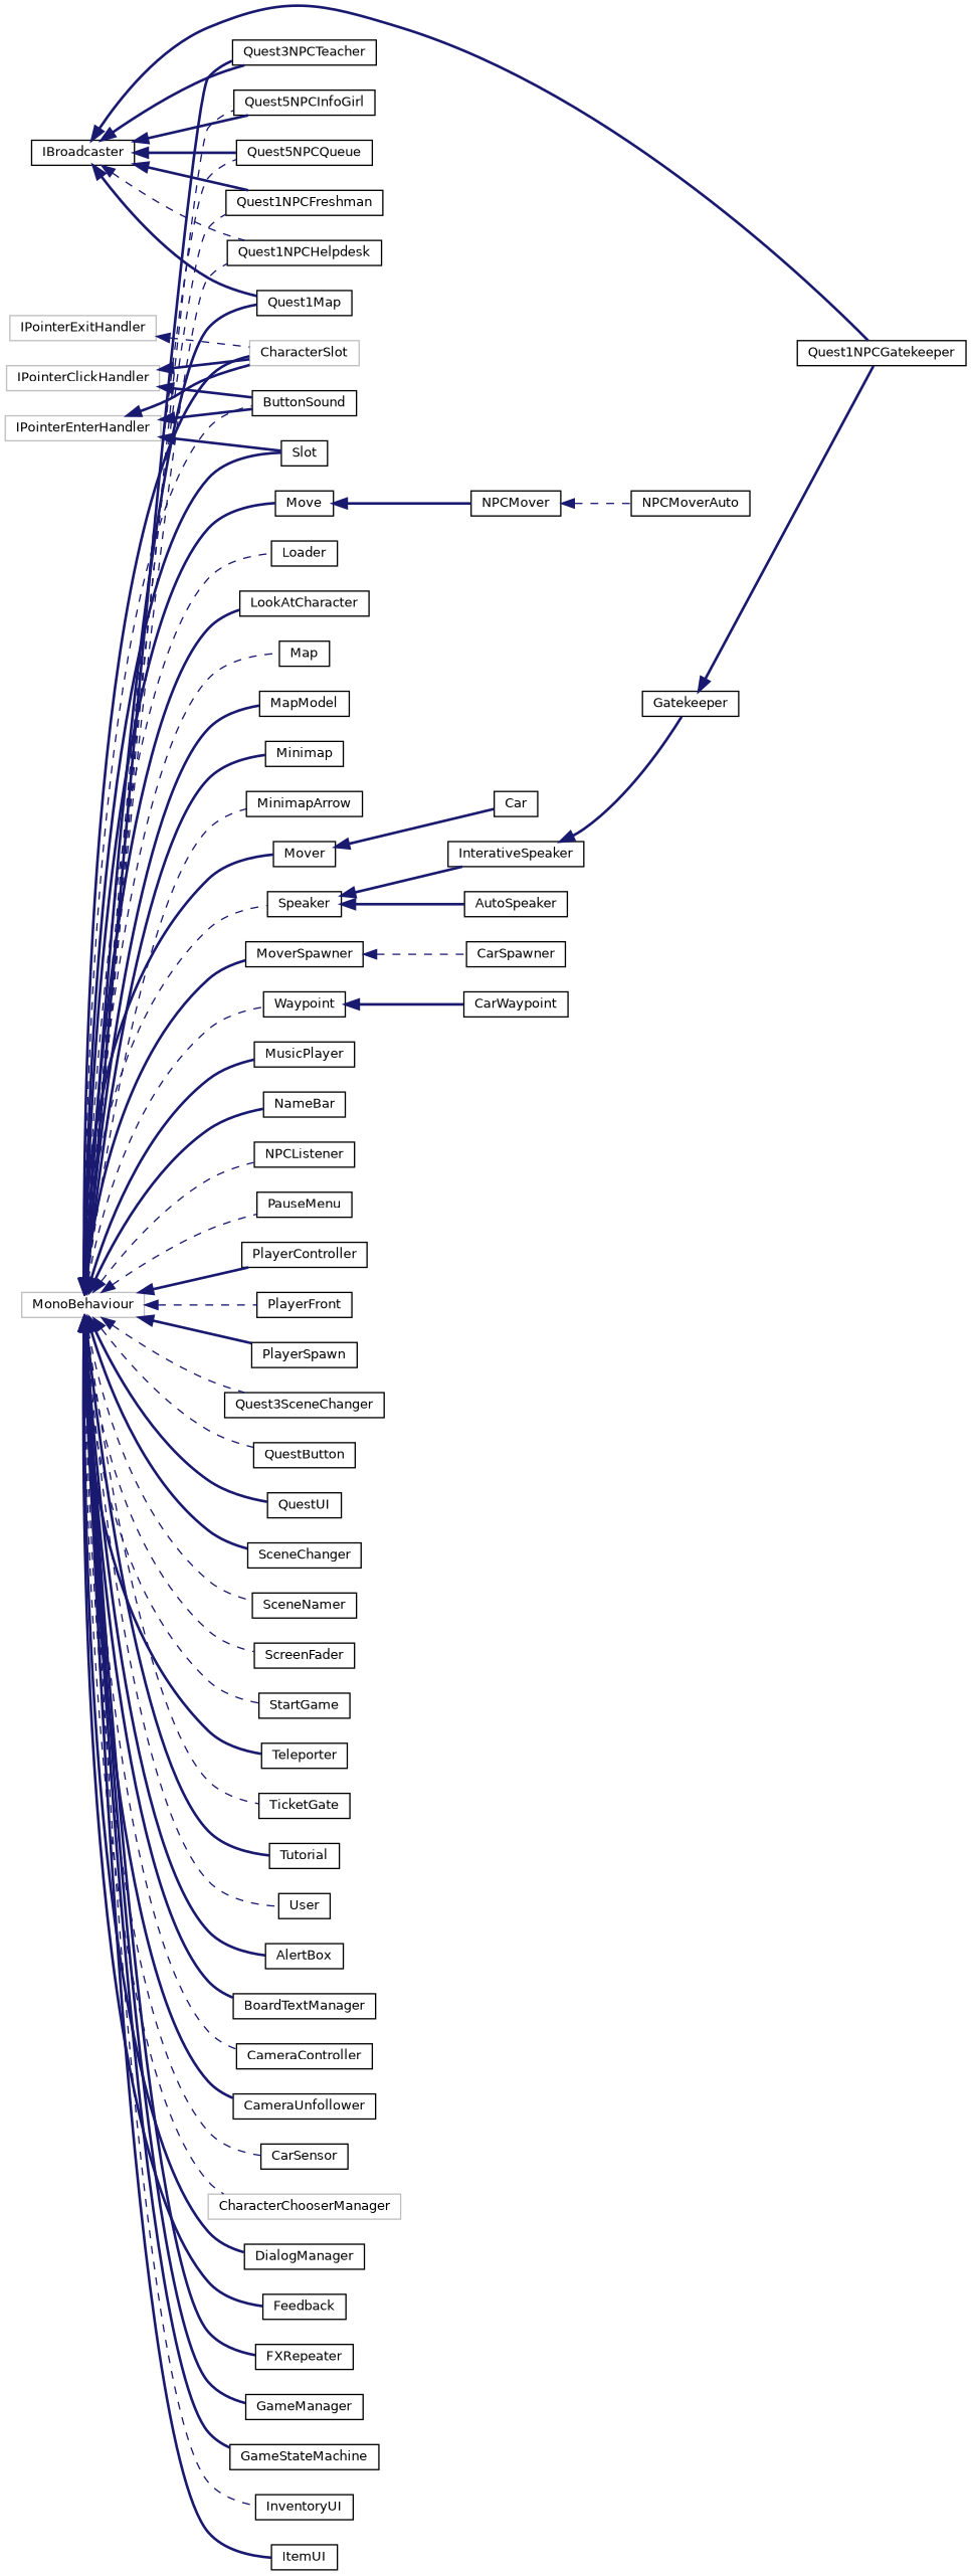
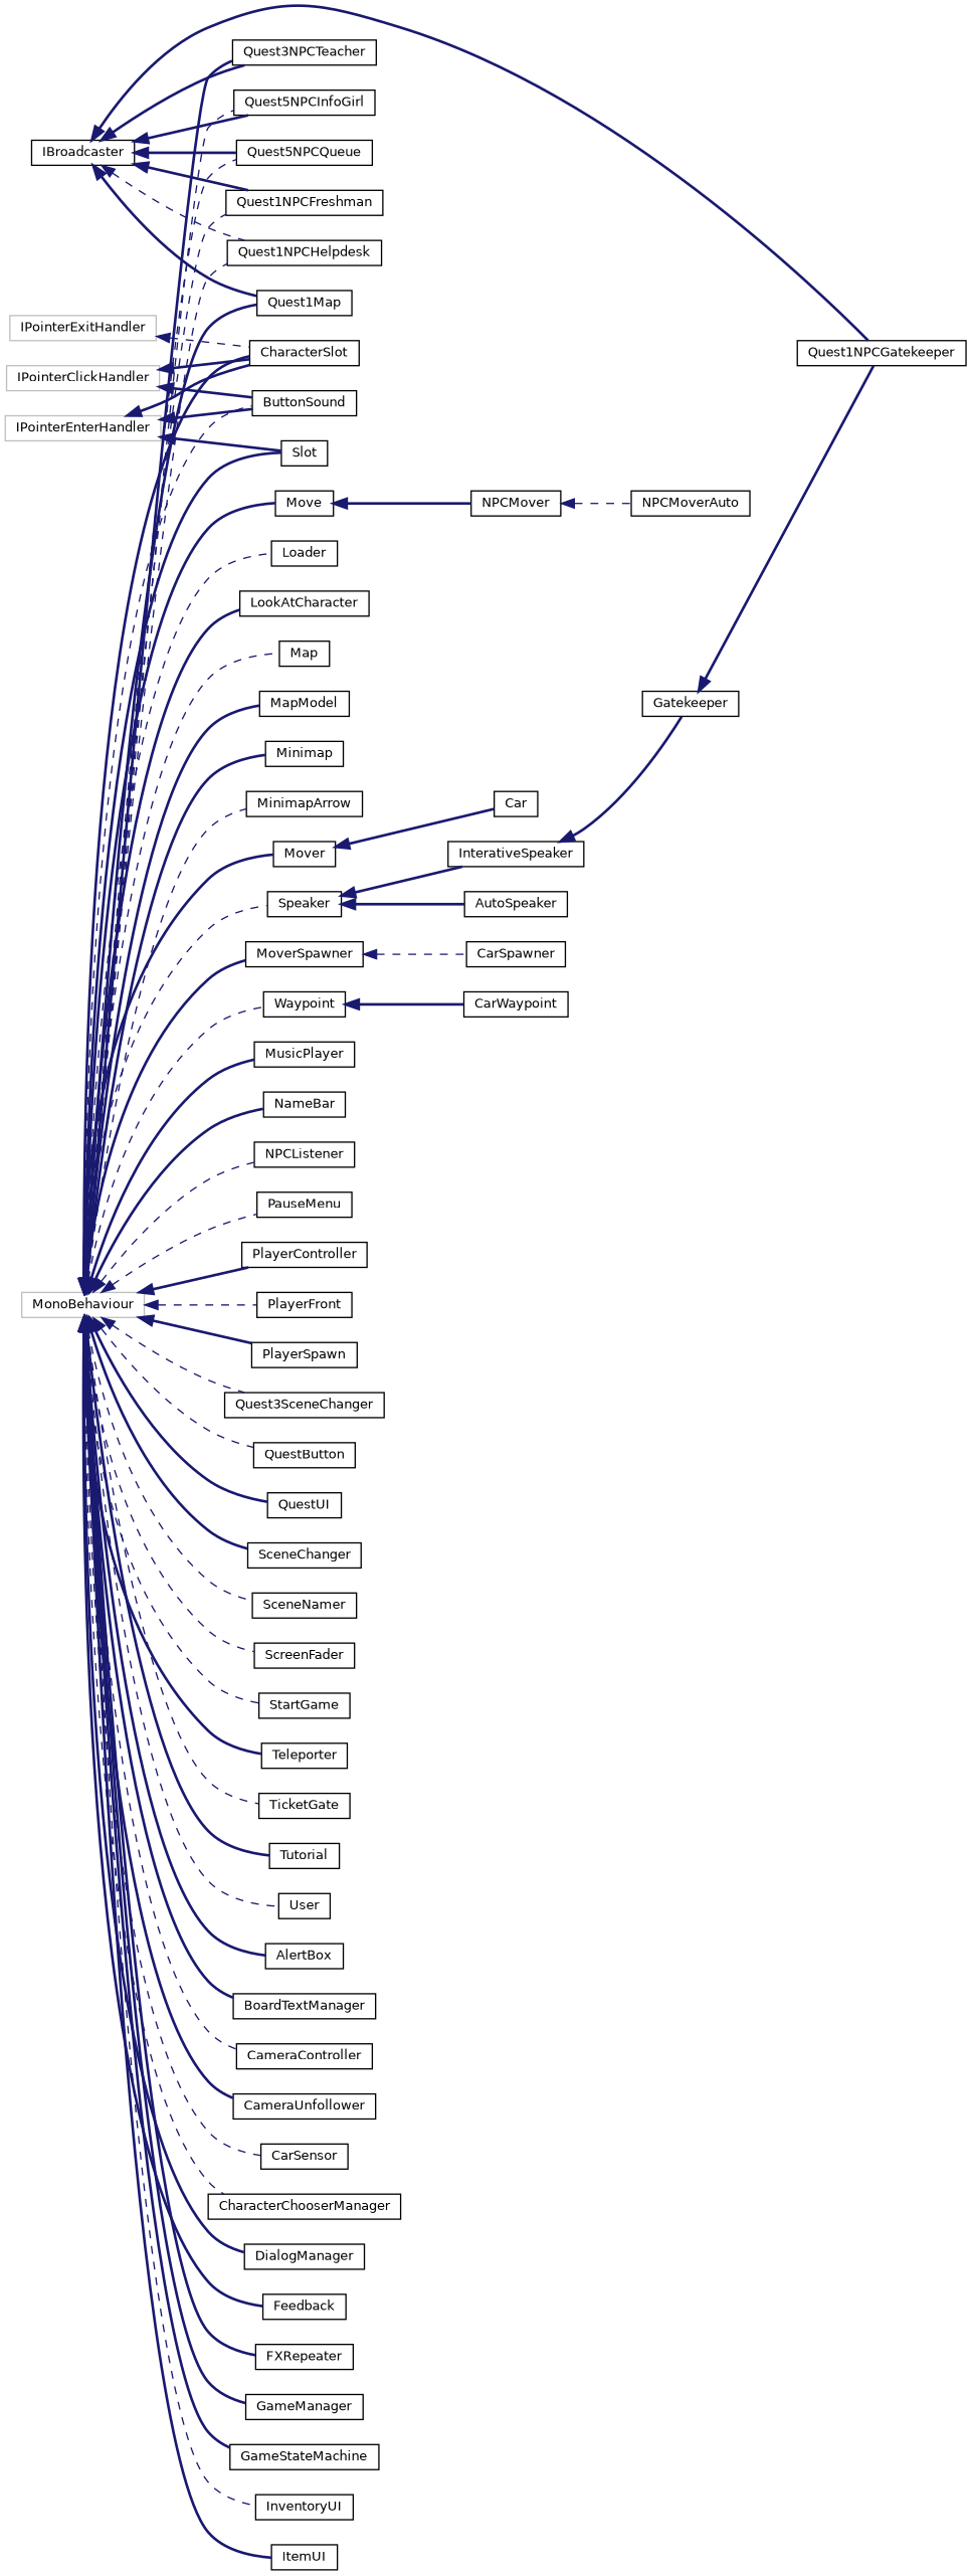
  digraph {
    rankdir=LR
    node [color=black fillcolor=white fontname=Helvetica fontsize=10 shape=record style=filled]
    edge [color=midnightblue dir=back fontname=Helvetica fontsize=10 labelfontname=Helvetica labelfontsize=10 style=bold]
    n1 [height=0.2 label=IBroadcaster width=0.4]
    n2 [height=0.2 label=Quest1NPCFreshman width=0.4]
    n3 [height=0.2 label=Quest1NPCGatekeeper width=0.4]
    n4 [height=0.2 label=Quest1NPCHelpdesk width=0.4]
    n5 [height=0.2 label=Quest1Map width=0.4]
    n6 [height=0.2 label=Quest3NPCTeacher width=0.4]
    n7 [height=0.2 label=Quest5NPCInfoGirl width=0.4]
    n8 [height=0.2 label=Quest5NPCQueue width=0.4]
    n9 [color=grey75 height=0.2 label=IPointerClickHandler width=0.4]
    n10 [height=0.2 label=ButtonSound width=0.4]
-   n11 [color=grey75 height=0.2 label=CharacterSlot width=0.4]
+   n11 [height=0.2 label=CharacterSlot width=0.4]
    n12 [color=grey75 height=0.2 label=IPointerEnterHandler width=0.4]
    n13 [height=0.2 label=Slot width=0.4]
    n14 [color=grey75 height=0.2 label=IPointerExitHandler width=0.4]
    n15 [color=grey75 height=0.2 label=MonoBehaviour width=0.4]
    n16 [height=0.2 label=AlertBox width=0.4]
    n17 [height=0.2 label=BoardTextManager width=0.4]
    n18 [height=0.2 label=CameraController width=0.4]
    n19 [height=0.2 label=CameraUnfollower width=0.4]
    n20 [height=0.2 label=CarSensor width=0.4]
-   n21 [color=grey75 height=0.2 label=CharacterChooserManager width=0.4]
+   n21 [height=0.2 label=CharacterChooserManager width=0.4]
    n22 [height=0.2 label=DialogManager width=0.4]
    n23 [height=0.2 label=Feedback width=0.4]
    n24 [height=0.2 label=FXRepeater width=0.4]
    n25 [height=0.2 label=GameManager width=0.4]
    n26 [height=0.2 label=GameStateMachine width=0.4]
    n27 [height=0.2 label=InventoryUI width=0.4]
    n28 [height=0.2 label=ItemUI width=0.4]
    n29 [height=0.2 label=Loader width=0.4]
    n30 [height=0.2 label=LookAtCharacter width=0.4]
    n31 [height=0.2 label=Map width=0.4]
    n32 [height=0.2 label=MapModel width=0.4]
    n33 [height=0.2 label=Minimap width=0.4]
    n34 [height=0.2 label=MinimapArrow width=0.4]
    n35 [height=0.2 label=Move width=0.4]
    n36 [height=0.2 label=Mover width=0.4]
    n37 [height=0.2 label=MoverSpawner width=0.4]
    n38 [height=0.2 label=MusicPlayer width=0.4]
    n39 [height=0.2 label=NameBar width=0.4]
    n40 [height=0.2 label=NPCListener width=0.4]
    n41 [height=0.2 label=PauseMenu width=0.4]
    n42 [height=0.2 label=PlayerController width=0.4]
    n43 [height=0.2 label=PlayerFront width=0.4]
    n44 [height=0.2 label=PlayerSpawn width=0.4]
    n45 [height=0.2 label=Quest3SceneChanger width=0.4]
    n46 [height=0.2 label=QuestButton width=0.4]
    n47 [height=0.2 label=QuestUI width=0.4]
    n48 [height=0.2 label=SceneChanger width=0.4]
    n49 [height=0.2 label=SceneNamer width=0.4]
    n50 [height=0.2 label=ScreenFader width=0.4]
    n51 [height=0.2 label=Speaker width=0.4]
    n52 [height=0.2 label=StartGame width=0.4]
    n53 [height=0.2 label=Teleporter width=0.4]
    n54 [height=0.2 label=TicketGate width=0.4]
    n55 [height=0.2 label=Tutorial width=0.4]
    n56 [height=0.2 label=User width=0.4]
    n57 [height=0.2 label=Waypoint width=0.4]
    n58 [height=0.2 label=NPCMover width=0.4]
    n59 [height=0.2 label=Car width=0.4]
    n60 [height=0.2 label=CarSpawner width=0.4]
    n61 [height=0.2 label=AutoSpeaker width=0.4]
    n62 [height=0.2 label=InterativeSpeaker width=0.4]
    n63 [height=0.2 label=CarWaypoint width=0.4]
    n64 [height=0.2 label=NPCMoverAuto width=0.4]
    n65 [height=0.2 label=Gatekeeper width=0.4]
    n1 -> n2
    n1 -> n3
    n1 -> n4 [style=dashed]
    n1 -> n5
    n1 -> n6
    n1 -> n7
    n1 -> n8
    n9 -> n10
    n9 -> n11
    n12 -> n10
    n12 -> n11
    n12 -> n13
    n14 -> n11 [style=dashed]
    n15 -> n2 [style=dashed]
    n15 -> n4 [style=dashed]
    n15 -> n5
    n15 -> n6
    n15 -> n7 [style=dashed]
    n15 -> n8 [style=dashed]
    n15 -> n10 [style=dashed]
    n15 -> n11
    n15 -> n13
    n15 -> n16
    n15 -> n17
    n15 -> n18 [style=dashed]
    n15 -> n19
    n15 -> n20 [style=dashed]
    n15 -> n21 [style=dashed]
    n15 -> n22
    n15 -> n23
    n15 -> n24
    n15 -> n25
    n15 -> n26
    n15 -> n27 [style=dashed]
    n15 -> n28
    n15 -> n29 [style=dashed]
    n15 -> n30
    n15 -> n31 [style=dashed]
    n15 -> n32
    n15 -> n33
    n15 -> n34 [style=dashed]
    n15 -> n35
    n15 -> n36
    n15 -> n37
    n15 -> n38
    n15 -> n39
    n15 -> n40 [style=dashed]
    n15 -> n41 [style=dashed]
    n15 -> n42
    n15 -> n43 [style=dashed]
    n15 -> n44
    n15 -> n45 [style=dashed]
    n15 -> n46 [style=dashed]
    n15 -> n47
    n15 -> n48
    n15 -> n49 [style=dashed]
    n15 -> n50 [style=dashed]
    n15 -> n51 [style=dashed]
    n15 -> n52 [style=dashed]
    n15 -> n53
    n15 -> n54 [style=dashed]
    n15 -> n55
    n15 -> n56 [style=dashed]
    n15 -> n57 [style=dashed]
    n35 -> n58
    n36 -> n59
    n37 -> n60 [style=dashed]
    n51 -> n61
    n51 -> n62
    n57 -> n63
    n58 -> n64 [style=dashed]
    n62 -> n65
    n65 -> n3
  }
